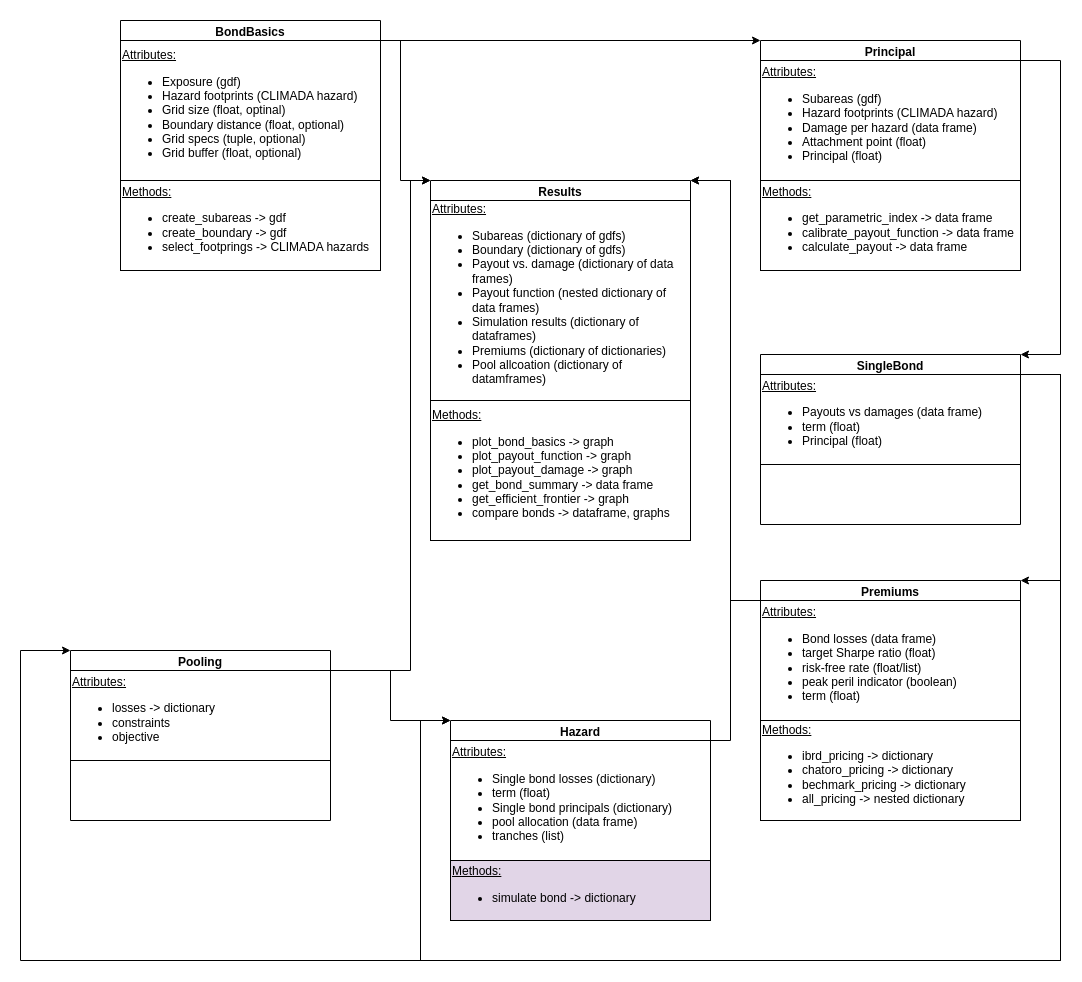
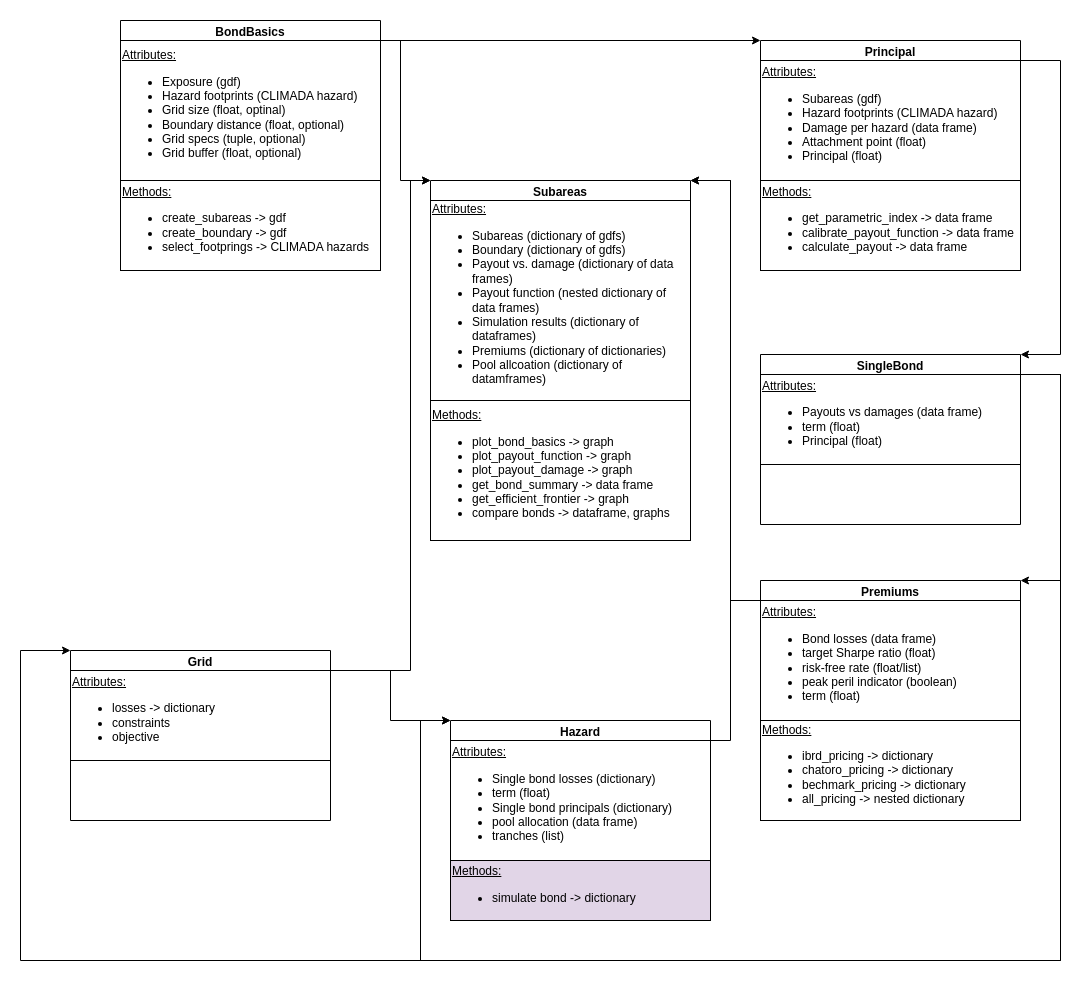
  <mxCell id="0" />
  <mxCell id="1" parent="0" />
  <mxCell id="2" value="BondBasics" style="swimlane;whiteSpace=wrap;html=1;" parent="1" vertex="1"><mxGeometry x="120" y="20" width="260" height="250" as="geometry" /></mxCell>
  <mxCell id="3" value="&lt;u&gt;Attributes:&lt;/u&gt;&lt;div&gt;&lt;ul&gt;&lt;li&gt;Exposure (gdf)&lt;/li&gt;&lt;li&gt;Hazard footprints (CLIMADA hazard)&lt;/li&gt;&lt;li&gt;Grid size (float, optinal)&lt;/li&gt;&lt;li&gt;Boundary distance (float, optional)&lt;/li&gt;&lt;li&gt;Grid specs (tuple, optional)&lt;/li&gt;&lt;li&gt;Grid buffer (float, optional)&lt;/li&gt;&lt;/ul&gt;&lt;/div&gt;" style="whiteSpace=wrap;html=1;align=left;" parent="2" vertex="1"><mxGeometry y="20" width="260" height="140" as="geometry" /></mxCell>
  <mxCell id="4" value="&lt;u&gt;Methods:&lt;/u&gt;&lt;div&gt;&lt;ul&gt;&lt;li&gt;create_subareas -&amp;gt; gdf&lt;/li&gt;&lt;li&gt;create_boundary -&amp;gt; gdf&lt;/li&gt;&lt;li&gt;select_footprings -&amp;gt; CLIMADA hazards&lt;/li&gt;&lt;/ul&gt;&lt;/div&gt;" style="whiteSpace=wrap;html=1;align=left;" parent="2" vertex="1"><mxGeometry y="160" width="260" height="90" as="geometry" /></mxCell>
  <mxCell id="5" value="Principal" style="swimlane;whiteSpace=wrap;html=1;" parent="1" vertex="1"><mxGeometry x="760" y="40" width="260" height="230" as="geometry" /></mxCell>
  <mxCell id="6" value="&lt;u&gt;Attributes:&lt;/u&gt;&lt;div&gt;&lt;ul&gt;&lt;li&gt;Subareas (gdf)&lt;/li&gt;&lt;li&gt;Hazard footprints (CLIMADA hazard)&lt;/li&gt;&lt;li&gt;Damage per hazard (data frame)&lt;/li&gt;&lt;li&gt;Attachment point (float)&lt;/li&gt;&lt;li&gt;Principal (float)&lt;/li&gt;&lt;/ul&gt;&lt;/div&gt;" style="whiteSpace=wrap;html=1;align=left;" parent="5" vertex="1"><mxGeometry y="20" width="260" height="120" as="geometry" /></mxCell>
  <mxCell id="7" value="&lt;u&gt;Methods:&lt;/u&gt;&lt;div&gt;&lt;ul&gt;&lt;li&gt;get_parametric_index -&amp;gt; data frame&lt;/li&gt;&lt;li&gt;calibrate_payout_function -&amp;gt; data frame&lt;/li&gt;&lt;li&gt;calculate_payout -&amp;gt; data frame&lt;/li&gt;&lt;/ul&gt;&lt;/div&gt;" style="whiteSpace=wrap;html=1;align=left;" parent="5" vertex="1"><mxGeometry y="140" width="260" height="90" as="geometry" /></mxCell>
  <mxCell id="8" value="SingleBond" style="swimlane;whiteSpace=wrap;html=1;" parent="1" vertex="1"><mxGeometry x="760" y="354" width="260" height="170" as="geometry" /></mxCell>
  <mxCell id="9" value="&lt;u&gt;Attributes:&lt;/u&gt;&lt;div&gt;&lt;ul&gt;&lt;li&gt;Payouts vs damages (data frame)&lt;/li&gt;&lt;li&gt;&lt;span style=&quot;background-color: transparent; color: light-dark(rgb(0, 0, 0), rgb(255, 255, 255));&quot;&gt;term (float)&lt;/span&gt;&lt;/li&gt;&lt;li&gt;Principal (float)&lt;/li&gt;&lt;/ul&gt;&lt;/div&gt;" style="whiteSpace=wrap;html=1;align=left;" parent="8" vertex="1"><mxGeometry y="20" width="260" height="90" as="geometry" /></mxCell>
  <mxCell id="10" value="Premiums" style="swimlane;whiteSpace=wrap;html=1;" parent="1" vertex="1"><mxGeometry x="760" y="580" width="260" height="240" as="geometry" /></mxCell>
  <mxCell id="11" value="&lt;u&gt;Attributes:&lt;/u&gt;&lt;div&gt;&lt;ul&gt;&lt;li&gt;Bond losses (data frame)&lt;/li&gt;&lt;li&gt;target Sharpe ratio (float)&lt;/li&gt;&lt;li&gt;risk-free rate (float/list)&lt;/li&gt;&lt;li&gt;peak peril indicator (boolean)&lt;/li&gt;&lt;li&gt;term (float)&lt;/li&gt;&lt;/ul&gt;&lt;/div&gt;" style="whiteSpace=wrap;html=1;align=left;" parent="10" vertex="1"><mxGeometry y="20" width="260" height="120" as="geometry" /></mxCell>
  <mxCell id="12" value="&lt;u&gt;Methods:&lt;/u&gt;&lt;div&gt;&lt;ul&gt;&lt;li&gt;ibrd_pricing -&amp;gt;&amp;nbsp;&lt;span style=&quot;caret-color: rgba(0, 0, 0, 0);&quot;&gt;dictionary&lt;/span&gt;&lt;/li&gt;&lt;li&gt;chatoro_pricing -&amp;gt;&amp;nbsp;&lt;span style=&quot;caret-color: rgba(0, 0, 0, 0);&quot;&gt;dictionary&lt;/span&gt;&lt;/li&gt;&lt;li&gt;bechmark_pricing -&amp;gt;&amp;nbsp;&lt;span style=&quot;caret-color: rgba(0, 0, 0, 0);&quot;&gt;dictionary&lt;/span&gt;&lt;/li&gt;&lt;li&gt;all_pricing -&amp;gt; nested&amp;nbsp;&lt;span style=&quot;caret-color: rgba(0, 0, 0, 0);&quot;&gt;dictionary&lt;/span&gt;&lt;/li&gt;&lt;/ul&gt;&lt;/div&gt;" style="whiteSpace=wrap;html=1;align=left;" parent="10" vertex="1"><mxGeometry y="140" width="260" height="100" as="geometry" /></mxCell>
- <mxCell id="13" value="Pooling" style="swimlane;whiteSpace=wrap;html=1;" parent="1" vertex="1"><mxGeometry x="70" y="650" width="260" height="170" as="geometry" /></mxCell>
+ <mxCell id="13" value="Grid" style="swimlane;whiteSpace=wrap;html=1;" parent="1" vertex="1"><mxGeometry x="70" y="650" width="260" height="170" as="geometry" /></mxCell>
  <mxCell id="14" value="&lt;u&gt;Attributes:&lt;/u&gt;&lt;div&gt;&lt;ul&gt;&lt;li&gt;losses -&amp;gt; dictionary&lt;/li&gt;&lt;li&gt;constraints&lt;/li&gt;&lt;li&gt;objective&lt;/li&gt;&lt;/ul&gt;&lt;/div&gt;" style="whiteSpace=wrap;html=1;align=left;" parent="13" vertex="1"><mxGeometry y="20" width="260" height="90" as="geometry" /></mxCell>
- <mxCell id="15" value="Results" style="swimlane;whiteSpace=wrap;html=1;" parent="1" vertex="1"><mxGeometry x="430" y="180" width="260" height="360" as="geometry" /></mxCell>
+ <mxCell id="15" value="Subareas" style="swimlane;whiteSpace=wrap;html=1;" parent="1" vertex="1"><mxGeometry x="430" y="180" width="260" height="360" as="geometry" /></mxCell>
  <mxCell id="16" value="&lt;u&gt;Attributes:&lt;/u&gt;&lt;div&gt;&lt;ul&gt;&lt;li&gt;Subareas (dictionary of gdfs)&lt;/li&gt;&lt;li&gt;Boundary (&lt;span style=&quot;caret-color: rgba(0, 0, 0, 0);&quot;&gt;dictionary of gdfs&lt;/span&gt;)&lt;/li&gt;&lt;li&gt;Payout vs. damage (dictionary of data frames)&lt;/li&gt;&lt;li&gt;Payout function (nested dictionary of data frames)&lt;/li&gt;&lt;li&gt;Simulation results (dictionary of dataframes)&lt;/li&gt;&lt;li&gt;Premiums (dictionary of dictionaries)&lt;/li&gt;&lt;li&gt;Pool allcoation (dictionary of datamframes)&lt;/li&gt;&lt;/ul&gt;&lt;/div&gt;" style="whiteSpace=wrap;html=1;align=left;" parent="15" vertex="1"><mxGeometry y="20" width="260" height="200" as="geometry" /></mxCell>
  <mxCell id="17" value="&lt;u&gt;Methods:&lt;/u&gt;&lt;div&gt;&lt;ul&gt;&lt;li&gt;plot_bond_basics -&amp;gt; graph&lt;/li&gt;&lt;li&gt;plot_payout_function -&amp;gt; graph&lt;/li&gt;&lt;li&gt;plot_payout_damage -&amp;gt; graph&lt;/li&gt;&lt;li&gt;get_bond_summary -&amp;gt; data frame&lt;/li&gt;&lt;li&gt;get_efficient_frontier -&amp;gt; graph&lt;/li&gt;&lt;li&gt;compare bonds -&amp;gt; dataframe, graphs&lt;/li&gt;&lt;/ul&gt;&lt;/div&gt;" style="whiteSpace=wrap;html=1;align=left;" parent="15" vertex="1"><mxGeometry y="220" width="260" height="140" as="geometry" /></mxCell>
  <mxCell id="18" value="Hazard" style="swimlane;whiteSpace=wrap;html=1;" parent="1" vertex="1"><mxGeometry x="450" y="720" width="260" height="200" as="geometry" /></mxCell>
  <mxCell id="19" value="&lt;u&gt;Attributes:&lt;/u&gt;&lt;div&gt;&lt;ul&gt;&lt;li&gt;Single bond losses (dictionary)&lt;/li&gt;&lt;li&gt;&lt;span style=&quot;background-color: transparent; color: light-dark(rgb(0, 0, 0), rgb(255, 255, 255));&quot;&gt;term (float)&lt;/span&gt;&lt;/li&gt;&lt;li&gt;Single bond principals (dictionary)&lt;/li&gt;&lt;li&gt;pool allocation (data frame)&lt;/li&gt;&lt;li&gt;tranches (list)&lt;/li&gt;&lt;/ul&gt;&lt;/div&gt;" style="whiteSpace=wrap;html=1;align=left;" parent="18" vertex="1"><mxGeometry y="20" width="260" height="120" as="geometry" /></mxCell>
  <mxCell id="20" value="&lt;u&gt;Methods:&lt;/u&gt;&lt;div&gt;&lt;ul&gt;&lt;li&gt;simulate bond -&amp;gt; dictionary&lt;/li&gt;&lt;/ul&gt;&lt;/div&gt;" style="whiteSpace=wrap;html=1;align=left;fillColor=#e1d5e7;" parent="18" vertex="1"><mxGeometry y="140" width="260" height="60" as="geometry" /></mxCell>
  <mxCell id="21" style="edgeStyle=orthogonalEdgeStyle;rounded=0;orthogonalLoop=1;jettySize=auto;html=1;exitX=1;exitY=0;exitDx=0;exitDy=0;entryX=0;entryY=0;entryDx=0;entryDy=0;" edge="1" parent="1" source="3" target="5"><mxGeometry relative="1" as="geometry"><Array as="points"><mxPoint x="390" y="40" /></Array></mxGeometry></mxCell>
  <mxCell id="22" style="edgeStyle=orthogonalEdgeStyle;rounded=0;orthogonalLoop=1;jettySize=auto;html=1;exitX=1;exitY=0;exitDx=0;exitDy=0;entryX=1;entryY=0;entryDx=0;entryDy=0;" edge="1" parent="1" source="6" target="8"><mxGeometry relative="1" as="geometry"><Array as="points"><mxPoint x="1060" y="60" /><mxPoint x="1060" y="354" /></Array></mxGeometry></mxCell>
  <mxCell id="23" style="edgeStyle=orthogonalEdgeStyle;rounded=0;orthogonalLoop=1;jettySize=auto;html=1;exitX=1;exitY=0;exitDx=0;exitDy=0;entryX=0;entryY=0;entryDx=0;entryDy=0;" edge="1" parent="1" source="3" target="15"><mxGeometry relative="1" as="geometry"><Array as="points"><mxPoint x="400" y="40" /><mxPoint x="400" y="180" /></Array></mxGeometry></mxCell>
  <mxCell id="24" style="edgeStyle=orthogonalEdgeStyle;rounded=0;orthogonalLoop=1;jettySize=auto;html=1;exitX=0;exitY=0;exitDx=0;exitDy=0;entryX=1;entryY=0;entryDx=0;entryDy=0;" edge="1" parent="1" source="11" target="15"><mxGeometry relative="1" as="geometry"><Array as="points"><mxPoint x="730" y="600" /><mxPoint x="730" y="180" /></Array></mxGeometry></mxCell>
  <mxCell id="25" style="edgeStyle=orthogonalEdgeStyle;rounded=0;orthogonalLoop=1;jettySize=auto;html=1;exitX=1;exitY=0;exitDx=0;exitDy=0;entryX=1;entryY=0;entryDx=0;entryDy=0;" edge="1" parent="1" source="9" target="10"><mxGeometry relative="1" as="geometry"><Array as="points"><mxPoint x="1060" y="374" /><mxPoint x="1060" y="580" /></Array></mxGeometry></mxCell>
  <mxCell id="26" style="edgeStyle=orthogonalEdgeStyle;rounded=0;orthogonalLoop=1;jettySize=auto;html=1;exitX=1;exitY=0;exitDx=0;exitDy=0;entryX=0;entryY=0;entryDx=0;entryDy=0;" edge="1" parent="1" source="9" target="18"><mxGeometry relative="1" as="geometry"><Array as="points"><mxPoint x="1060" y="374" /><mxPoint x="1060" y="960" /><mxPoint x="420" y="960" /><mxPoint x="420" y="720" /></Array></mxGeometry></mxCell>
  <mxCell id="27" style="edgeStyle=orthogonalEdgeStyle;rounded=0;orthogonalLoop=1;jettySize=auto;html=1;exitX=1;exitY=0;exitDx=0;exitDy=0;entryX=0;entryY=0;entryDx=0;entryDy=0;" edge="1" parent="1" source="14" target="18"><mxGeometry relative="1" as="geometry"><Array as="points"><mxPoint x="390" y="670" /><mxPoint x="390" y="720" /></Array></mxGeometry></mxCell>
  <mxCell id="28" style="edgeStyle=orthogonalEdgeStyle;rounded=0;orthogonalLoop=1;jettySize=auto;html=1;exitX=1;exitY=0;exitDx=0;exitDy=0;entryX=0;entryY=0;entryDx=0;entryDy=0;" edge="1" parent="1" source="9" target="13"><mxGeometry relative="1" as="geometry"><Array as="points"><mxPoint x="1060" y="374" /><mxPoint x="1060" y="960" /><mxPoint x="20" y="960" /><mxPoint x="20" y="650" /></Array></mxGeometry></mxCell>
  <mxCell id="29" style="edgeStyle=orthogonalEdgeStyle;rounded=0;orthogonalLoop=1;jettySize=auto;html=1;exitX=1;exitY=0;exitDx=0;exitDy=0;entryX=0;entryY=0;entryDx=0;entryDy=0;" edge="1" parent="1" source="14" target="15"><mxGeometry relative="1" as="geometry"><Array as="points"><mxPoint x="410" y="670" /><mxPoint x="410" y="180" /></Array></mxGeometry></mxCell>
  <mxCell id="30" style="edgeStyle=orthogonalEdgeStyle;rounded=0;orthogonalLoop=1;jettySize=auto;html=1;exitX=1;exitY=0;exitDx=0;exitDy=0;entryX=1;entryY=0;entryDx=0;entryDy=0;" edge="1" parent="1" source="19" target="15"><mxGeometry relative="1" as="geometry"><Array as="points"><mxPoint x="730" y="740" /><mxPoint x="730" y="180" /></Array></mxGeometry></mxCell>
